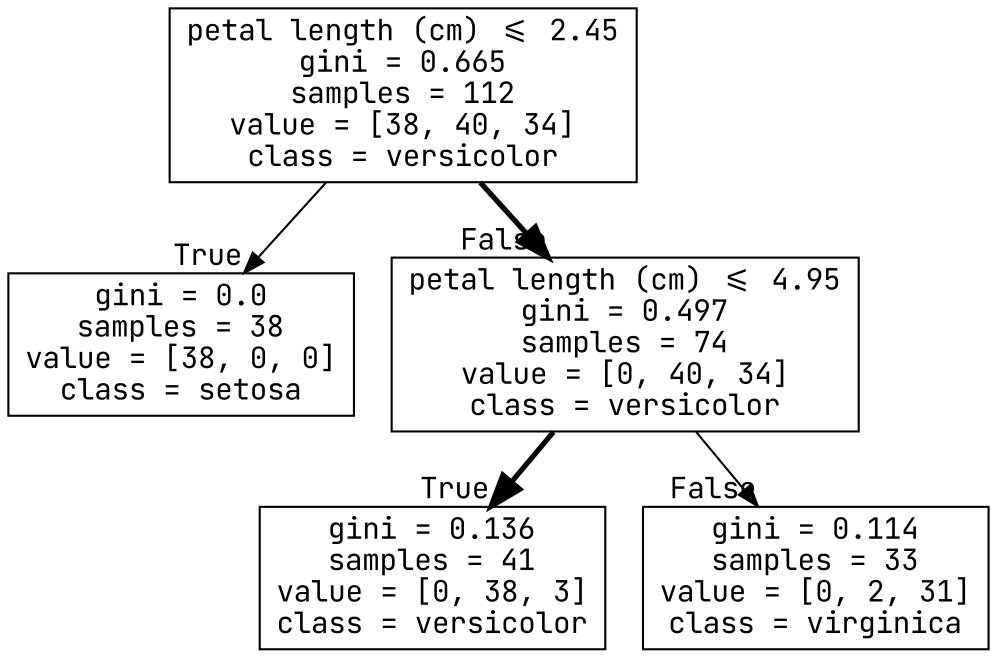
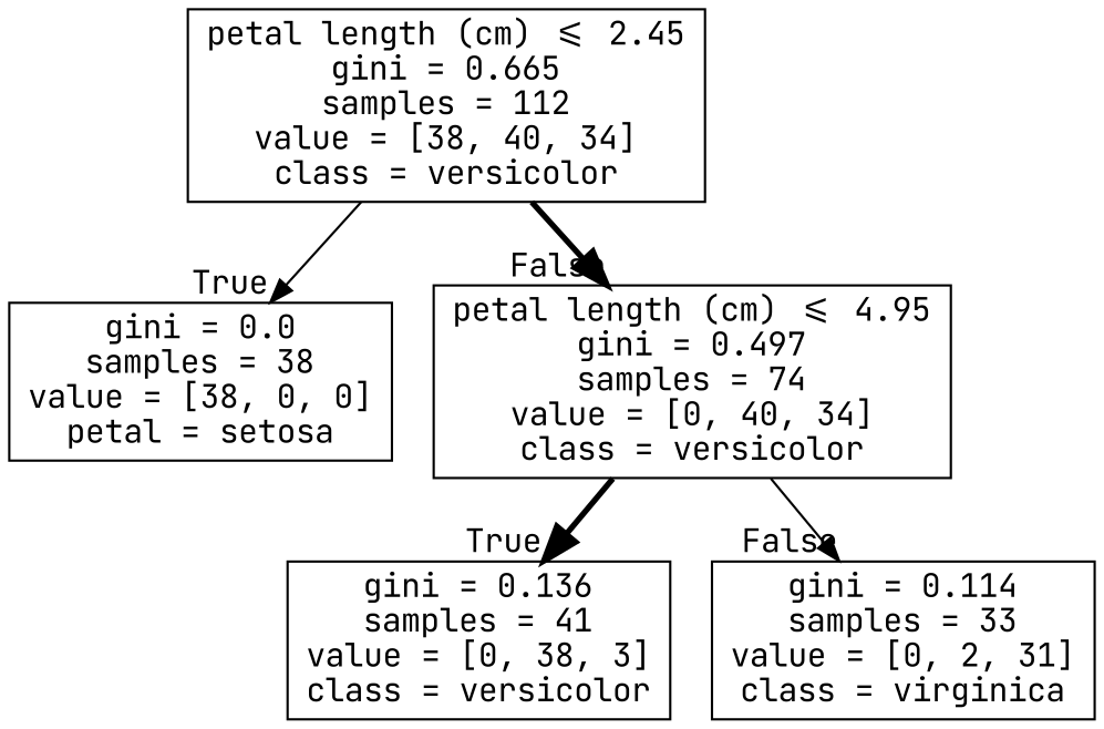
  digraph {
    fontname="JetBrains Mono"
    node [shape=box fontname="JetBrains Mono"]
    edge [headlabel=True labelangle=45 labeldistance=2.5 fontname="JetBrains Mono"]
    n1 [label="petal length (cm) <= 2.45\ngini = 0.665\nsamples = 112\nvalue = [38, 40, 34]\nclass = versicolor"]
-   n2 [label="gini = 0.0\nsamples = 38\nvalue = [38, 0, 0]\nclass = setosa"]
+   n2 [label="gini = 0.0\nsamples = 38\nvalue = [38, 0, 0]\npetal = setosa"]
    n3 [label="petal length (cm) <= 4.95\ngini = 0.497\nsamples = 74\nvalue = [0, 40, 34]\nclass = versicolor"]
    n4 [label="gini = 0.136\nsamples = 41\nvalue = [0, 38, 3]\nclass = versicolor"]
    n5 [label="gini = 0.114\nsamples = 33\nvalue = [0, 2, 31]\nclass = virginica"]
    n1 -> n2
    n1 -> n3 [arrowsize=1.5 headlabel=False labelangle=-45 penwidth=2.5]
    n3 -> n4 [arrowsize=1.5 penwidth=2.5]
    n3 -> n5 [headlabel=False labelangle=-75]
  }
